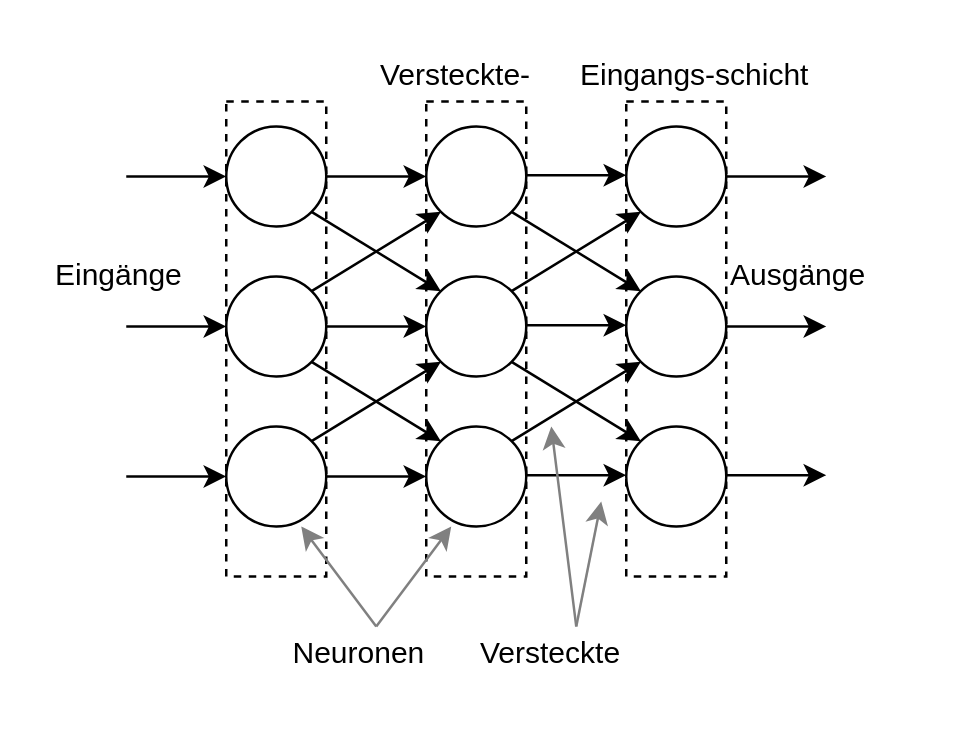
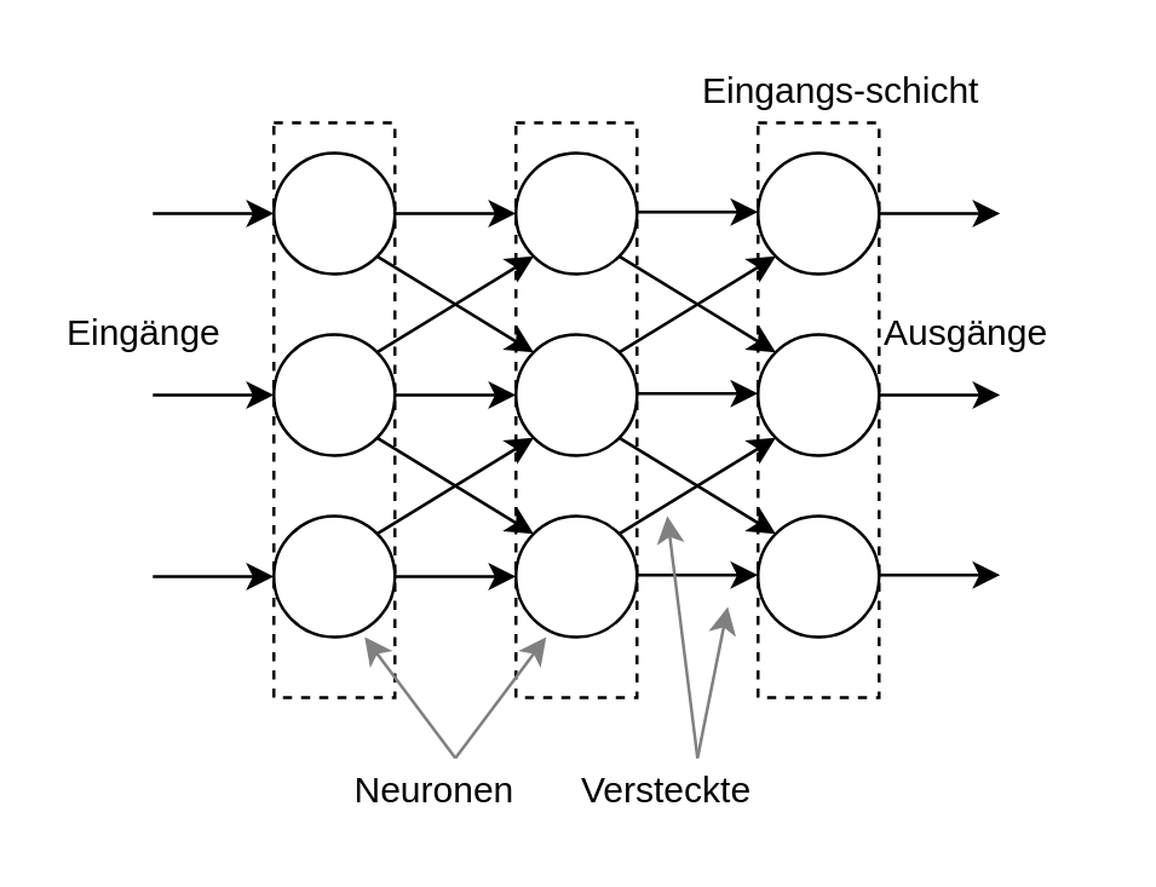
  <mxCell id="0" />
  <mxCell id="1" parent="0" />
  <mxCell id="2" value="" style="rounded=0;whiteSpace=wrap;html=1;dashed=1;strokeWidth=1;" vertex="1" parent="1"><mxGeometry x="250" y="40" width="40" height="190" as="geometry" /></mxCell>
  <mxCell id="3" value="" style="rounded=0;whiteSpace=wrap;html=1;dashed=1;strokeWidth=1;" vertex="1" parent="1"><mxGeometry x="170" y="40" width="40" height="190" as="geometry" /></mxCell>
  <mxCell id="4" value="" style="rounded=0;whiteSpace=wrap;html=1;dashed=1;strokeWidth=1;" vertex="1" parent="1"><mxGeometry x="90" y="40" width="40" height="190" as="geometry" /></mxCell>
  <mxCell id="5" value="" style="ellipse;whiteSpace=wrap;html=1;aspect=fixed;" vertex="1" parent="1"><mxGeometry x="90" y="50" width="40" height="40" as="geometry" /></mxCell>
  <mxCell id="6" value="" style="endArrow=classic;html=1;entryX=0;entryY=0.5;entryDx=0;entryDy=0;" edge="1" parent="1" target="5"><mxGeometry width="50" height="50" relative="1" as="geometry"><mxPoint x="50" y="70" as="sourcePoint" /><mxPoint x="30" y="120" as="targetPoint" /></mxGeometry></mxCell>
  <mxCell id="7" value="Eingangs-schicht" style="text;html=1;resizable=0;points=[];autosize=1;align=left;verticalAlign=top;spacingTop=-4;" vertex="1" parent="1"><mxGeometry x="230" y="20" width="110" height="20" as="geometry" /></mxCell>
  <mxCell id="8" value="Eingänge" style="text;html=1;resizable=0;points=[];autosize=1;align=left;verticalAlign=top;spacingTop=-4;" vertex="1" parent="1"><mxGeometry x="20" y="100" width="70" height="20" as="geometry" /></mxCell>
  <mxCell id="9" value="" style="ellipse;whiteSpace=wrap;html=1;aspect=fixed;" vertex="1" parent="1"><mxGeometry x="170" y="50" width="40" height="40" as="geometry" /></mxCell>
- <mxCell id="10" value="Versteckte-" style="text;html=1;resizable=0;points=[];autosize=1;align=left;verticalAlign=top;spacingTop=-4;" vertex="1" parent="1"><mxGeometry x="150" y="20" width="80" height="20" as="geometry" /></mxCell>
  <mxCell id="11" value="" style="ellipse;whiteSpace=wrap;html=1;aspect=fixed;" vertex="1" parent="1"><mxGeometry x="250" y="50" width="40" height="40" as="geometry" /></mxCell>
  <mxCell id="12" value="" style="endArrow=classic;html=1;entryX=0;entryY=0.5;entryDx=0;entryDy=0;" edge="1" parent="1"><mxGeometry width="50" height="50" relative="1" as="geometry"><mxPoint x="130" y="70" as="sourcePoint" /><mxPoint x="170" y="70" as="targetPoint" /></mxGeometry></mxCell>
  <mxCell id="13" value="" style="endArrow=classic;html=1;entryX=0;entryY=0.5;entryDx=0;entryDy=0;" edge="1" parent="1"><mxGeometry width="50" height="50" relative="1" as="geometry"><mxPoint x="210" y="69.5" as="sourcePoint" /><mxPoint x="250" y="69.5" as="targetPoint" /></mxGeometry></mxCell>
  <mxCell id="14" value="" style="ellipse;whiteSpace=wrap;html=1;aspect=fixed;" vertex="1" parent="1"><mxGeometry x="90" y="110" width="40" height="40" as="geometry" /></mxCell>
  <mxCell id="15" value="" style="endArrow=classic;html=1;entryX=0;entryY=0.5;entryDx=0;entryDy=0;" edge="1" parent="1" target="14"><mxGeometry width="50" height="50" relative="1" as="geometry"><mxPoint x="50" y="130" as="sourcePoint" /><mxPoint x="30" y="180" as="targetPoint" /></mxGeometry></mxCell>
  <mxCell id="16" value="" style="ellipse;whiteSpace=wrap;html=1;aspect=fixed;" vertex="1" parent="1"><mxGeometry x="170" y="110" width="40" height="40" as="geometry" /></mxCell>
  <mxCell id="17" value="" style="ellipse;whiteSpace=wrap;html=1;aspect=fixed;" vertex="1" parent="1"><mxGeometry x="250" y="110" width="40" height="40" as="geometry" /></mxCell>
  <mxCell id="18" value="" style="endArrow=classic;html=1;entryX=0;entryY=0.5;entryDx=0;entryDy=0;" edge="1" parent="1"><mxGeometry width="50" height="50" relative="1" as="geometry"><mxPoint x="130" y="130" as="sourcePoint" /><mxPoint x="170" y="130" as="targetPoint" /></mxGeometry></mxCell>
  <mxCell id="19" value="" style="endArrow=classic;html=1;entryX=0;entryY=0.5;entryDx=0;entryDy=0;" edge="1" parent="1"><mxGeometry width="50" height="50" relative="1" as="geometry"><mxPoint x="210" y="129.5" as="sourcePoint" /><mxPoint x="250" y="129.5" as="targetPoint" /></mxGeometry></mxCell>
  <mxCell id="20" value="" style="ellipse;whiteSpace=wrap;html=1;aspect=fixed;" vertex="1" parent="1"><mxGeometry x="90" y="170" width="40" height="40" as="geometry" /></mxCell>
  <mxCell id="21" value="" style="endArrow=classic;html=1;entryX=0;entryY=0.5;entryDx=0;entryDy=0;" edge="1" parent="1" target="20"><mxGeometry width="50" height="50" relative="1" as="geometry"><mxPoint x="50" y="190" as="sourcePoint" /><mxPoint x="30" y="240" as="targetPoint" /></mxGeometry></mxCell>
  <mxCell id="22" value="" style="ellipse;whiteSpace=wrap;html=1;aspect=fixed;" vertex="1" parent="1"><mxGeometry x="170" y="170" width="40" height="40" as="geometry" /></mxCell>
  <mxCell id="23" value="" style="ellipse;whiteSpace=wrap;html=1;aspect=fixed;" vertex="1" parent="1"><mxGeometry x="250" y="170" width="40" height="40" as="geometry" /></mxCell>
  <mxCell id="24" value="" style="endArrow=classic;html=1;entryX=0;entryY=0.5;entryDx=0;entryDy=0;" edge="1" parent="1"><mxGeometry width="50" height="50" relative="1" as="geometry"><mxPoint x="130" y="190" as="sourcePoint" /><mxPoint x="170" y="190" as="targetPoint" /></mxGeometry></mxCell>
  <mxCell id="25" value="" style="endArrow=classic;html=1;entryX=0;entryY=0.5;entryDx=0;entryDy=0;" edge="1" parent="1"><mxGeometry width="50" height="50" relative="1" as="geometry"><mxPoint x="210" y="189.5" as="sourcePoint" /><mxPoint x="250" y="189.5" as="targetPoint" /></mxGeometry></mxCell>
  <mxCell id="26" value="" style="endArrow=classic;html=1;exitX=1;exitY=1;exitDx=0;exitDy=0;entryX=0;entryY=0;entryDx=0;entryDy=0;" edge="1" parent="1" source="5" target="16"><mxGeometry width="50" height="50" relative="1" as="geometry"><mxPoint x="-40" y="280" as="sourcePoint" /><mxPoint x="20" y="270" as="targetPoint" /></mxGeometry></mxCell>
  <mxCell id="27" value="" style="endArrow=classic;html=1;exitX=1;exitY=1;exitDx=0;exitDy=0;entryX=0;entryY=0;entryDx=0;entryDy=0;" edge="1" parent="1" source="14" target="22"><mxGeometry width="50" height="50" relative="1" as="geometry"><mxPoint x="124.142" y="140.142" as="sourcePoint" /><mxPoint x="175.858" y="171.858" as="targetPoint" /></mxGeometry></mxCell>
  <mxCell id="28" value="" style="endArrow=classic;html=1;exitX=1;exitY=1;exitDx=0;exitDy=0;entryX=0;entryY=0;entryDx=0;entryDy=0;" edge="1" parent="1" source="16" target="23"><mxGeometry width="50" height="50" relative="1" as="geometry"><mxPoint x="144.142" y="104.142" as="sourcePoint" /><mxPoint x="195.858" y="135.858" as="targetPoint" /></mxGeometry></mxCell>
  <mxCell id="29" value="" style="endArrow=classic;html=1;exitX=1;exitY=0;exitDx=0;exitDy=0;entryX=0;entryY=1;entryDx=0;entryDy=0;" edge="1" parent="1" source="16" target="11"><mxGeometry width="50" height="50" relative="1" as="geometry"><mxPoint x="154.142" y="114.142" as="sourcePoint" /><mxPoint x="205.858" y="145.858" as="targetPoint" /></mxGeometry></mxCell>
  <mxCell id="30" value="" style="endArrow=classic;html=1;exitX=1;exitY=0;exitDx=0;exitDy=0;entryX=0;entryY=1;entryDx=0;entryDy=0;" edge="1" parent="1" source="20" target="16"><mxGeometry width="50" height="50" relative="1" as="geometry"><mxPoint x="164.142" y="124.142" as="sourcePoint" /><mxPoint x="215.858" y="155.858" as="targetPoint" /></mxGeometry></mxCell>
  <mxCell id="31" value="" style="endArrow=classic;html=1;exitX=1;exitY=0;exitDx=0;exitDy=0;entryX=0;entryY=1;entryDx=0;entryDy=0;" edge="1" parent="1" source="14" target="9"><mxGeometry width="50" height="50" relative="1" as="geometry"><mxPoint x="174.142" y="134.142" as="sourcePoint" /><mxPoint x="225.858" y="165.858" as="targetPoint" /></mxGeometry></mxCell>
  <mxCell id="32" value="" style="endArrow=classic;html=1;entryX=0;entryY=0.5;entryDx=0;entryDy=0;" edge="1" parent="1"><mxGeometry width="50" height="50" relative="1" as="geometry"><mxPoint x="290" y="70" as="sourcePoint" /><mxPoint x="330" y="70" as="targetPoint" /></mxGeometry></mxCell>
  <mxCell id="33" value="" style="endArrow=classic;html=1;entryX=0;entryY=0.5;entryDx=0;entryDy=0;" edge="1" parent="1"><mxGeometry width="50" height="50" relative="1" as="geometry"><mxPoint x="290" y="130" as="sourcePoint" /><mxPoint x="330" y="130" as="targetPoint" /></mxGeometry></mxCell>
  <mxCell id="34" value="" style="endArrow=classic;html=1;entryX=0;entryY=0.5;entryDx=0;entryDy=0;" edge="1" parent="1"><mxGeometry width="50" height="50" relative="1" as="geometry"><mxPoint x="290" y="189.5" as="sourcePoint" /><mxPoint x="330" y="189.5" as="targetPoint" /></mxGeometry></mxCell>
  <mxCell id="35" value="Ausgänge" style="text;html=1;resizable=0;points=[];autosize=1;align=left;verticalAlign=top;spacingTop=-4;" vertex="1" parent="1"><mxGeometry x="290" y="100" width="70" height="20" as="geometry" /></mxCell>
  <mxCell id="36" value="" style="endArrow=classic;html=1;exitX=1;exitY=0;exitDx=0;exitDy=0;entryX=0;entryY=1;entryDx=0;entryDy=0;" edge="1" parent="1" source="22" target="17"><mxGeometry width="50" height="50" relative="1" as="geometry"><mxPoint x="214.142" y="125.858" as="sourcePoint" /><mxPoint x="240" y="160" as="targetPoint" /></mxGeometry></mxCell>
  <mxCell id="37" value="" style="endArrow=classic;html=1;exitX=1;exitY=1;exitDx=0;exitDy=0;entryX=0;entryY=0;entryDx=0;entryDy=0;" edge="1" parent="1" source="9" target="17"><mxGeometry width="50" height="50" relative="1" as="geometry"><mxPoint x="224.142" y="135.858" as="sourcePoint" /><mxPoint x="275.858" y="104.142" as="targetPoint" /></mxGeometry></mxCell>
  <mxCell id="38" value="" style="endArrow=classic;html=1;entryX=0.75;entryY=1;entryDx=0;entryDy=0;entryPerimeter=0;strokeColor=#808080;" edge="1" parent="1" target="20"><mxGeometry width="50" height="50" relative="1" as="geometry"><mxPoint x="150" y="250" as="sourcePoint" /><mxPoint x="120" y="220" as="targetPoint" /></mxGeometry></mxCell>
  <mxCell id="39" value="" style="endArrow=classic;html=1;entryX=0.25;entryY=1;entryDx=0;entryDy=0;entryPerimeter=0;strokeColor=#808080;" edge="1" parent="1" target="22"><mxGeometry width="50" height="50" relative="1" as="geometry"><mxPoint x="150" y="250" as="sourcePoint" /><mxPoint x="170" y="220" as="targetPoint" /></mxGeometry></mxCell>
  <mxCell id="40" value="Neuronen" style="text;html=1;resizable=0;points=[];autosize=1;align=left;verticalAlign=top;spacingTop=-4;" vertex="1" parent="1"><mxGeometry x="115" y="251" width="70" height="20" as="geometry" /></mxCell>
  <mxCell id="41" value="Versteckte" style="text;html=1;resizable=0;points=[];autosize=1;align=left;verticalAlign=top;spacingTop=-4;" vertex="1" parent="1"><mxGeometry x="190" y="251" width="90" height="20" as="geometry" /></mxCell>
  <mxCell id="42" value="" style="endArrow=classic;html=1;strokeColor=#808080;" edge="1" parent="1"><mxGeometry width="50" height="50" relative="1" as="geometry"><mxPoint x="230" y="250" as="sourcePoint" /><mxPoint x="220" y="170" as="targetPoint" /></mxGeometry></mxCell>
  <mxCell id="43" value="" style="endArrow=classic;html=1;strokeColor=#808080;" edge="1" parent="1"><mxGeometry width="50" height="50" relative="1" as="geometry"><mxPoint x="230" y="250" as="sourcePoint" /><mxPoint x="240" y="200" as="targetPoint" /></mxGeometry></mxCell>
